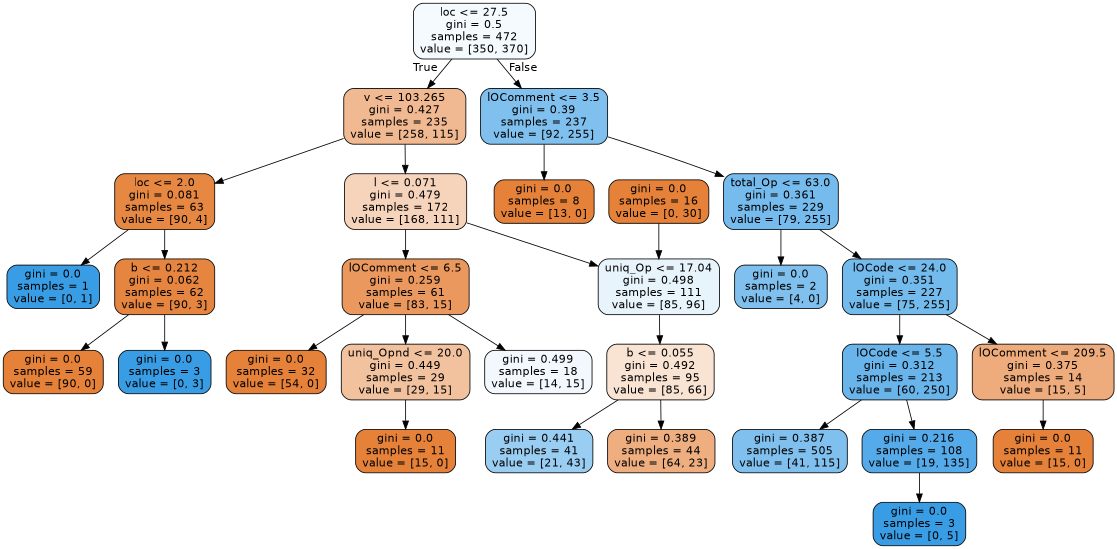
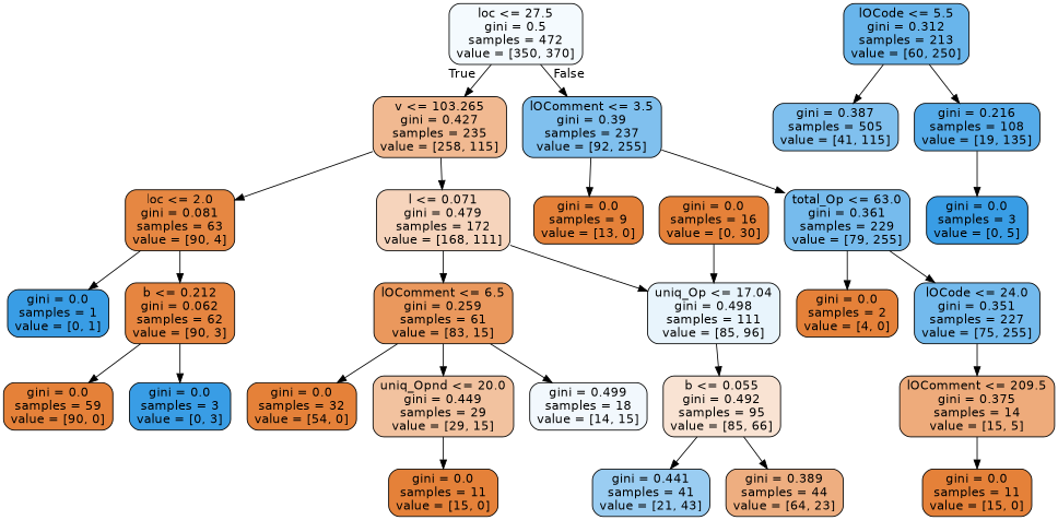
  digraph {
    node [color=black fillcolor="#e58139" fontname=helvetica shape=box style="filled, rounded"]
    edge [fontname=helvetica]
    n1 [fillcolor="#f4fafe" label="loc <= 27.5\ngini = 0.5\nsamples = 472\nvalue = [350, 370]"]
    n2 [fillcolor="#f1b991" label="v <= 103.265\ngini = 0.427\nsamples = 235\nvalue = [258, 115]"]
    n3 [fillcolor="#80c0ee" label="lOComment <= 3.5\ngini = 0.39\nsamples = 237\nvalue = [92, 255]"]
    n4 [fillcolor="#e68742" label="loc <= 2.0\ngini = 0.081\nsamples = 63\nvalue = [90, 4]"]
    n5 [fillcolor="#f6d4bc" label="l <= 0.071\ngini = 0.479\nsamples = 172\nvalue = [168, 111]"]
-   n6 [label="gini = 0.0\nsamples = 8\nvalue = [13, 0]"]
+   n6 [label="gini = 0.0\nsamples = 9\nvalue = [13, 0]"]
    n7 [fillcolor="#76bbed" label="total_Op <= 63.0\ngini = 0.361\nsamples = 229\nvalue = [79, 255]"]
    n8 [fillcolor="#399de5" label="gini = 0.0\nsamples = 1\nvalue = [0, 1]"]
    n9 [fillcolor="#e68540" label="b <= 0.212\ngini = 0.062\nsamples = 62\nvalue = [90, 3]"]
    n10 [fillcolor="#ea985d" label="lOComment <= 6.5\ngini = 0.259\nsamples = 61\nvalue = [83, 15]"]
    n11 [fillcolor="#e8f4fc" label="uniq_Op <= 17.04\ngini = 0.498\nsamples = 111\nvalue = [85, 96]"]
    n12 [label="gini = 0.0\nsamples = 59\nvalue = [90, 0]"]
    n13 [fillcolor="#399de5" label="gini = 0.0\nsamples = 3\nvalue = [0, 3]"]
    n14 [label="gini = 0.0\nsamples = 32\nvalue = [54, 0]"]
    n15 [fillcolor="#f2c29f" label="uniq_Opnd <= 20.0\ngini = 0.449\nsamples = 29\nvalue = [29, 15]"]
    n16 [fillcolor="#f2f8fd" label="gini = 0.499\nsamples = 18\nvalue = [14, 15]"]
    n17 [fillcolor="#f9e3d3" label="b <= 0.055\ngini = 0.492\nsamples = 95\nvalue = [85, 66]"]
    n18 [label="gini = 0.0\nsamples = 11\nvalue = [15, 0]"]
    n19 [fillcolor="#9acdf2" label="gini = 0.441\nsamples = 41\nvalue = [21, 43]"]
    n20 [fillcolor="#eeae80" label="gini = 0.389\nsamples = 44\nvalue = [64, 23]"]
    n21 [label="gini = 0.0\nsamples = 16\nvalue = [0, 30]"]
-   n22 [fillcolor="#80c0ee" label="gini = 0.0\nsamples = 2\nvalue = [4, 0]"]
+   n22 [label="gini = 0.0\nsamples = 2\nvalue = [4, 0]"]
    n23 [fillcolor="#73baed" label="lOCode <= 24.0\ngini = 0.351\nsamples = 227\nvalue = [75, 255]"]
    n24 [fillcolor="#69b5eb" label="lOCode <= 5.5\ngini = 0.312\nsamples = 213\nvalue = [60, 250]"]
    n25 [fillcolor="#eeab7b" label="lOComment <= 209.5\ngini = 0.375\nsamples = 14\nvalue = [15, 5]"]
    n26 [fillcolor="#80c0ee" label="gini = 0.387\nsamples = 505\nvalue = [41, 115]"]
    n27 [fillcolor="#55abe9" label="gini = 0.216\nsamples = 108\nvalue = [19, 135]"]
    n28 [label="gini = 0.0\nsamples = 11\nvalue = [15, 0]"]
    n29 [fillcolor="#399de5" label="gini = 0.0\nsamples = 3\nvalue = [0, 5]"]
    n1 -> n2 [headlabel=True labelangle=45 labeldistance=2.5]
    n1 -> n3 [headlabel=False labelangle=-45 labeldistance=2.5]
    n2 -> n4
    n2 -> n5
    n3 -> n6
    n3 -> n7
    n4 -> n8
    n4 -> n9
    n5 -> n10
    n5 -> n11
    n7 -> n22
    n7 -> n23
    n9 -> n12
    n9 -> n13
    n10 -> n14
    n10 -> n15
    n10 -> n16
    n11 -> n17
    n15 -> n18
    n17 -> n19
    n17 -> n20
    n21 -> n11
-   n23 -> n24
    n23 -> n25
    n24 -> n26
    n24 -> n27
    n25 -> n28
    n27 -> n29
  }
